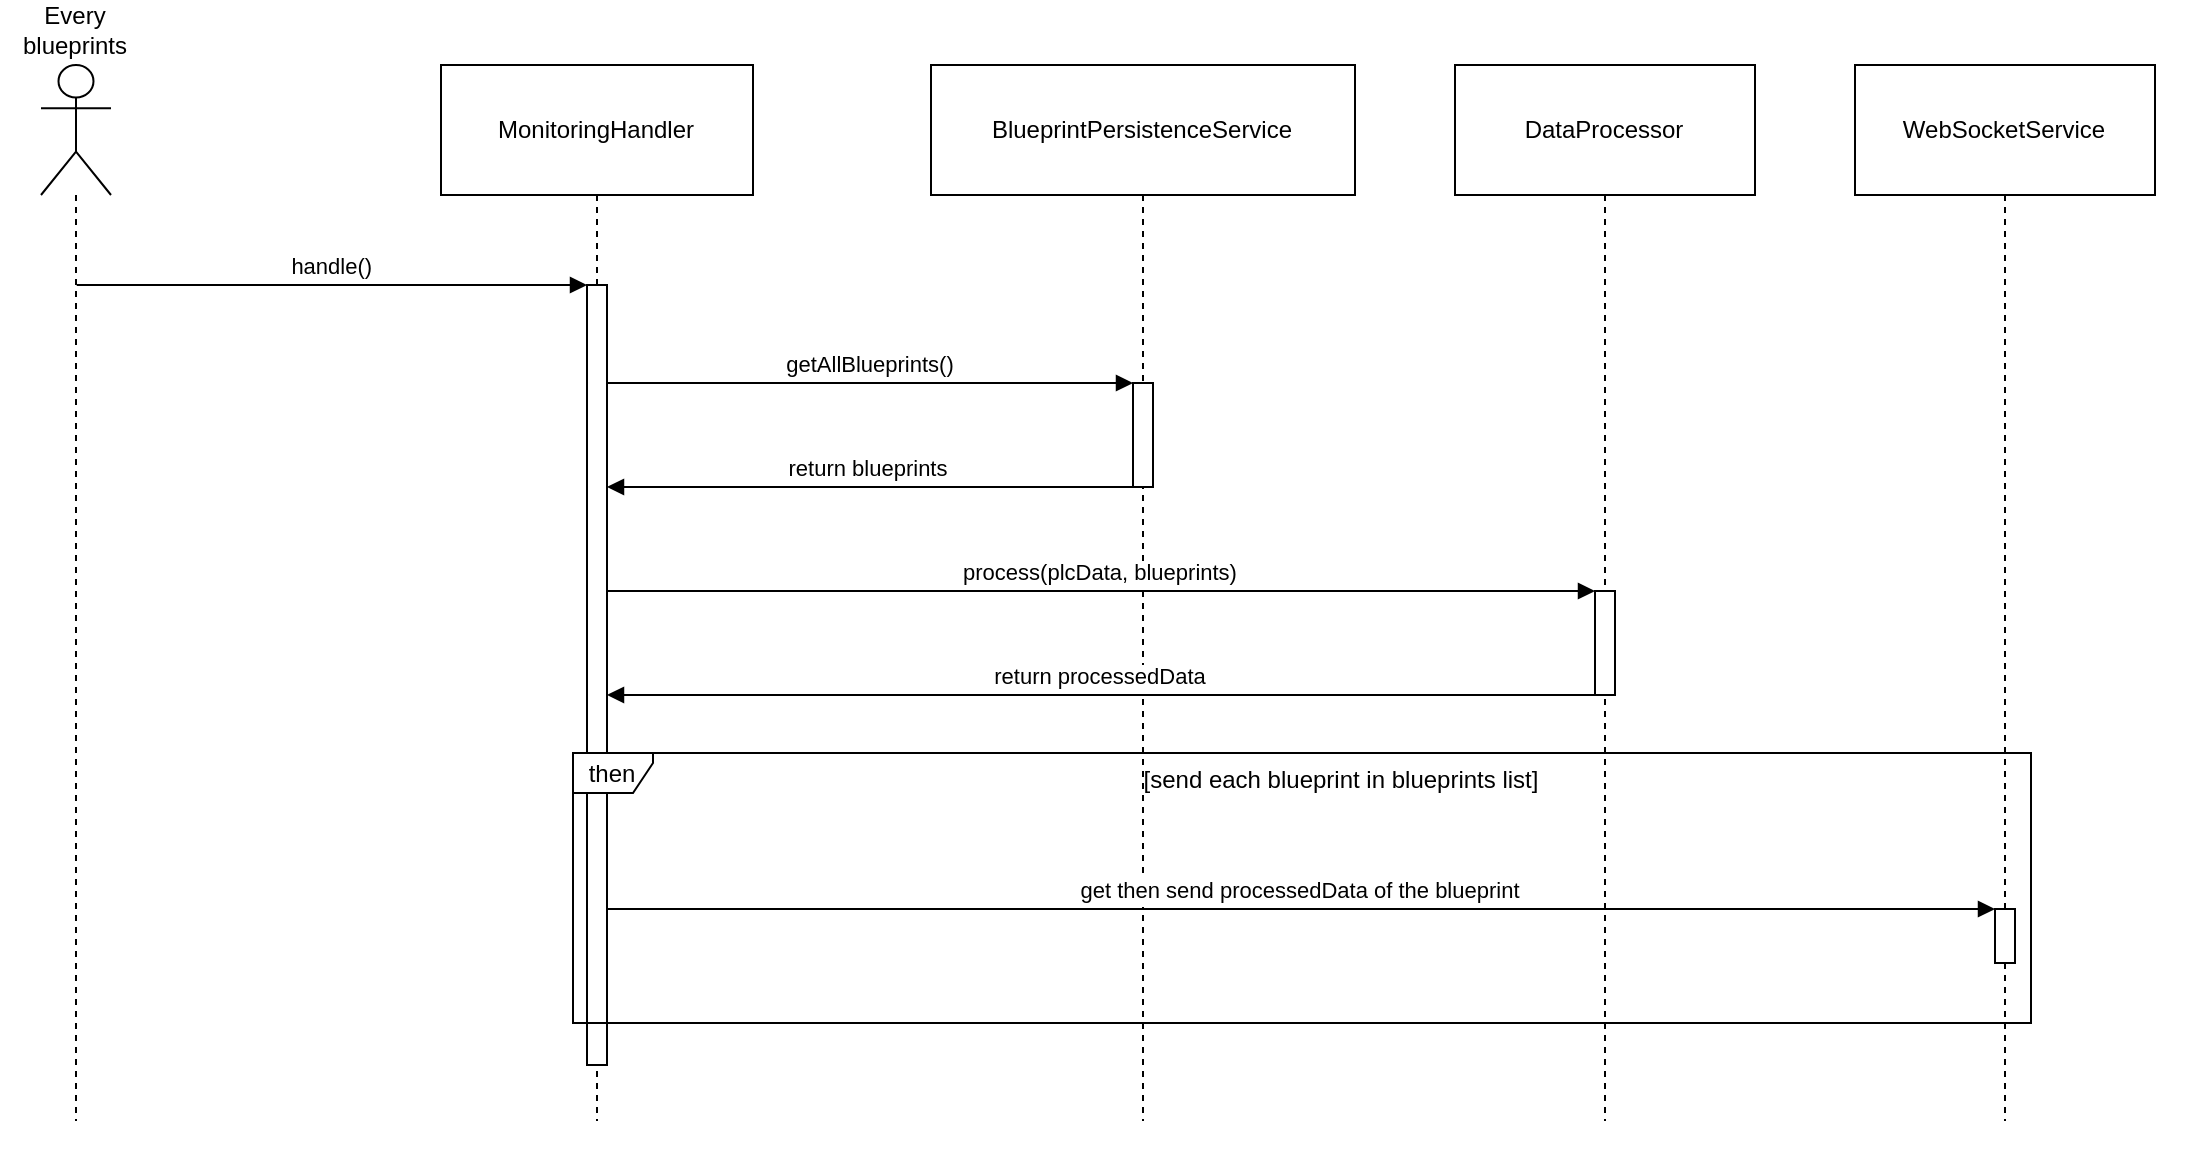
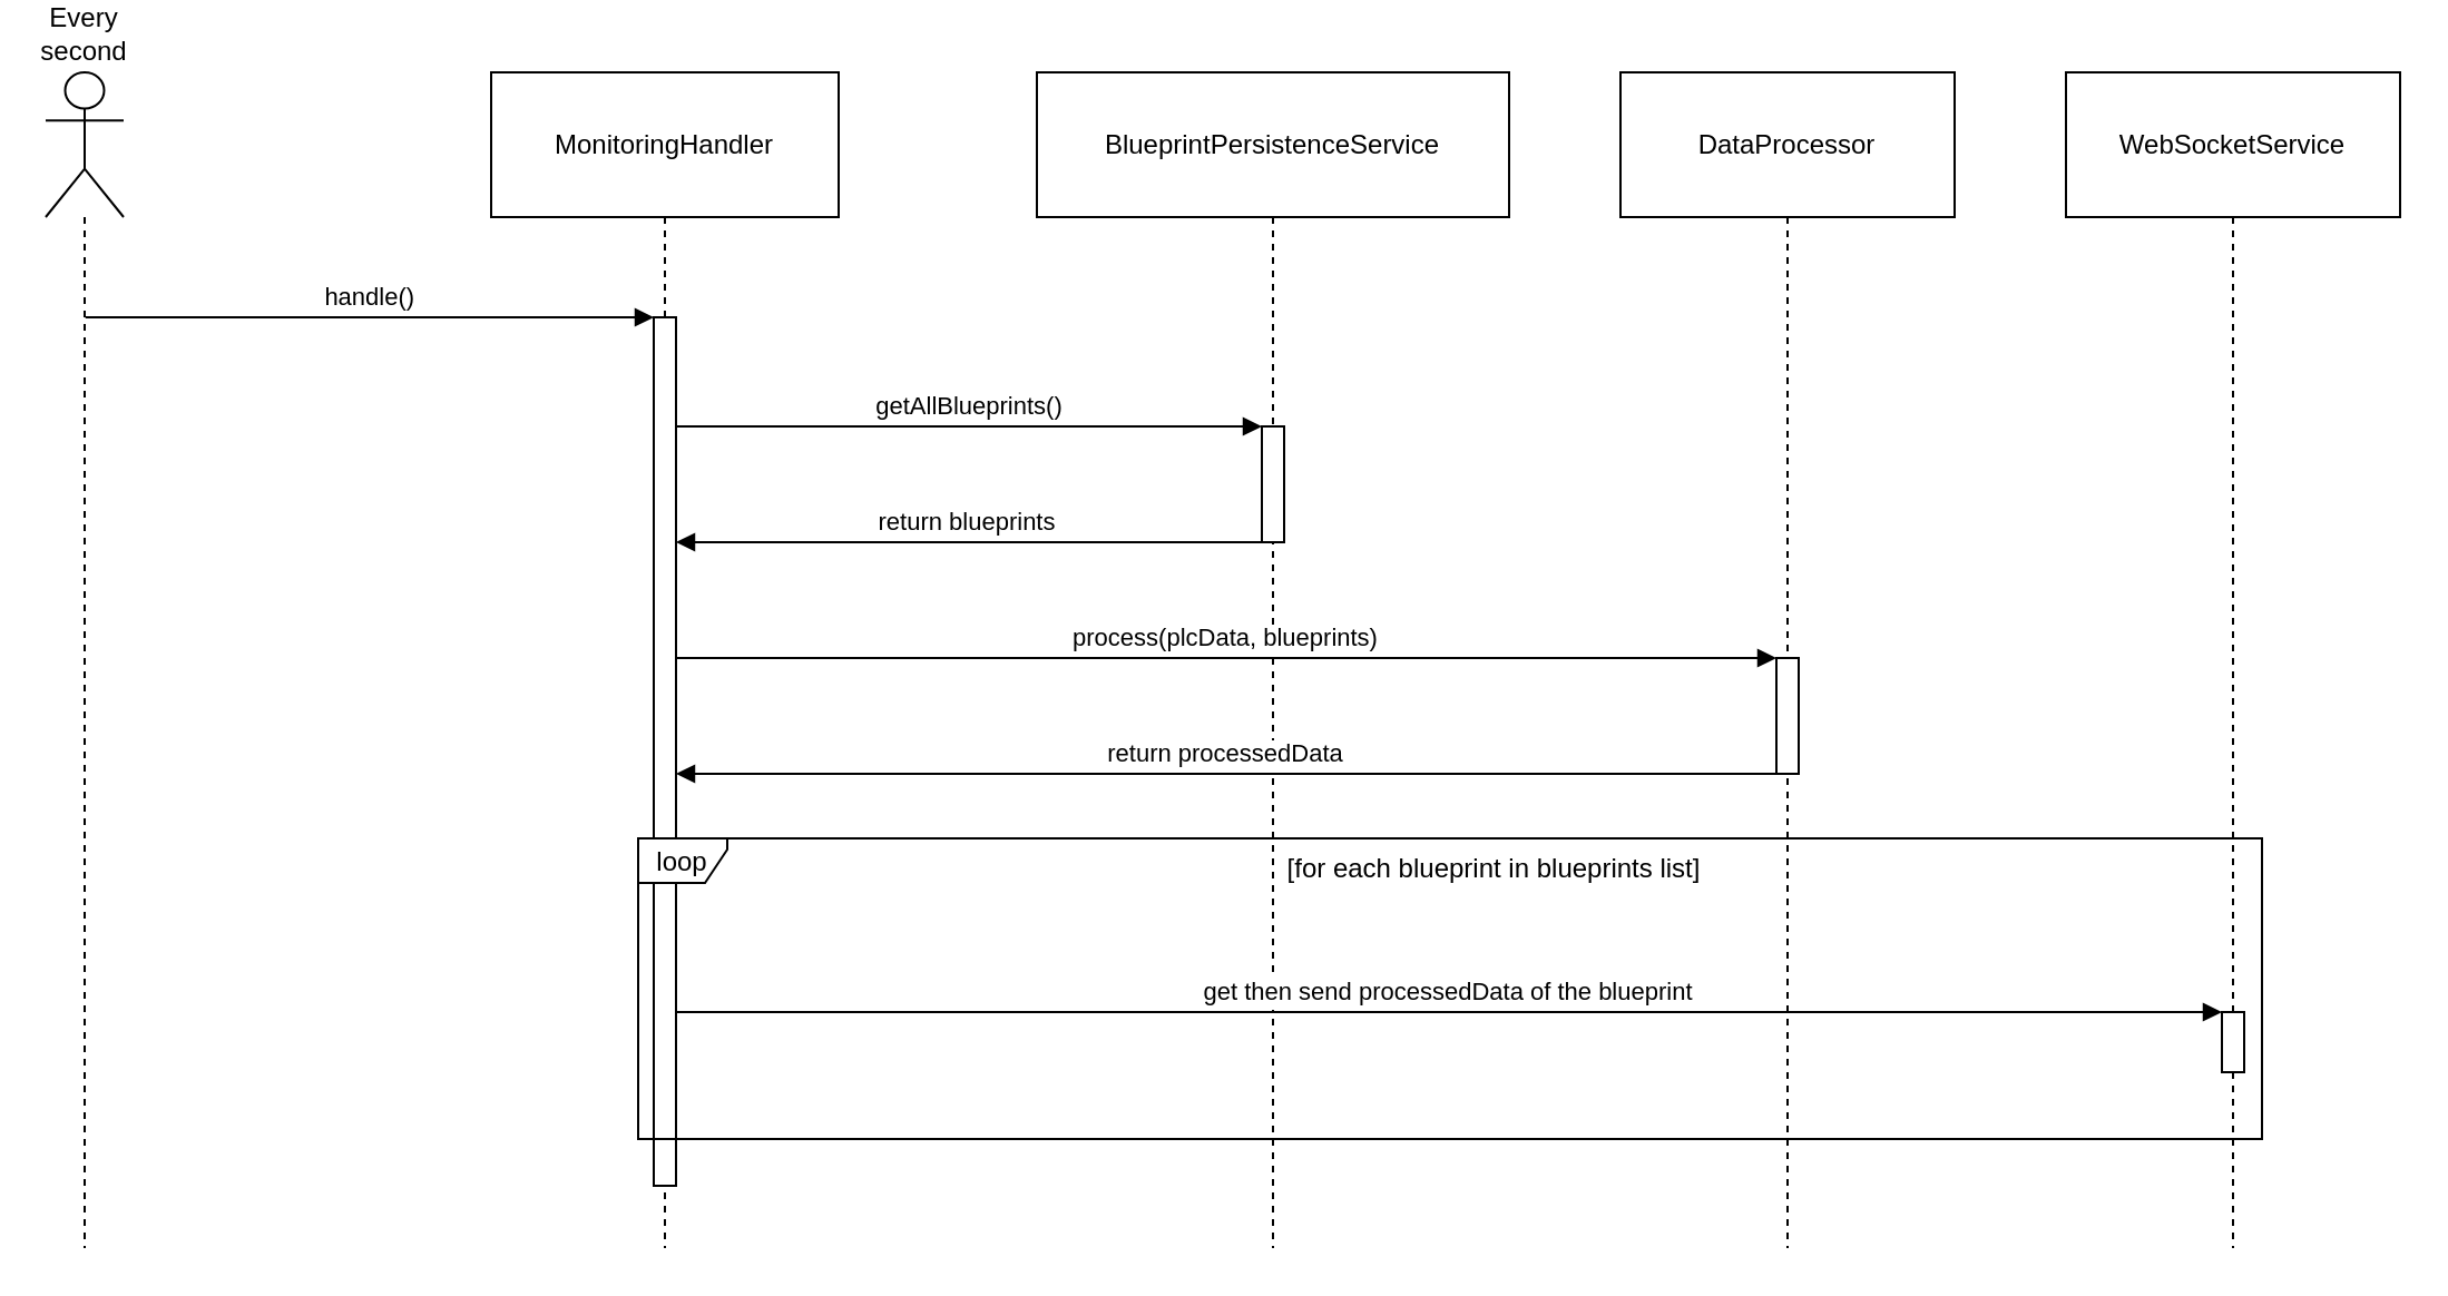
  <mxCell id="0" />
  <mxCell id="1" parent="0" />
- <mxCell id="2" value="Every blueprints" style="shape=umlLifeline;perimeter=lifelinePerimeter;whiteSpace=wrap;container=1;dropTarget=0;collapsible=0;recursiveResize=0;outlineConnect=0;portConstraint=eastwest;newEdgeStyle={&quot;edgeStyle&quot;:&quot;elbowEdgeStyle&quot;,&quot;elbow&quot;:&quot;vertical&quot;,&quot;curved&quot;:0,&quot;rounded&quot;:0};participant=umlActor;verticalAlign=bottom;labelPosition=center;verticalLabelPosition=top;align=center;size=65;" parent="1" vertex="1"><mxGeometry x="20" y="20" width="35" height="528" as="geometry" /></mxCell>
+ <mxCell id="2" value="Every second" style="shape=umlLifeline;perimeter=lifelinePerimeter;whiteSpace=wrap;container=1;dropTarget=0;collapsible=0;recursiveResize=0;outlineConnect=0;portConstraint=eastwest;newEdgeStyle={&quot;edgeStyle&quot;:&quot;elbowEdgeStyle&quot;,&quot;elbow&quot;:&quot;vertical&quot;,&quot;curved&quot;:0,&quot;rounded&quot;:0};participant=umlActor;verticalAlign=bottom;labelPosition=center;verticalLabelPosition=top;align=center;size=65;" parent="1" vertex="1"><mxGeometry x="20" y="20" width="35" height="528" as="geometry" /></mxCell>
  <mxCell id="3" value="MonitoringHandler" style="shape=umlLifeline;perimeter=lifelinePerimeter;whiteSpace=wrap;container=1;dropTarget=0;collapsible=0;recursiveResize=0;outlineConnect=0;portConstraint=eastwest;newEdgeStyle={&quot;edgeStyle&quot;:&quot;elbowEdgeStyle&quot;,&quot;elbow&quot;:&quot;vertical&quot;,&quot;curved&quot;:0,&quot;rounded&quot;:0};size=65;" parent="1" vertex="1"><mxGeometry x="220" y="20" width="156" height="528" as="geometry" /></mxCell>
  <mxCell id="4" value="" style="points=[];perimeter=orthogonalPerimeter;outlineConnect=0;targetShapes=umlLifeline;portConstraint=eastwest;newEdgeStyle={&quot;edgeStyle&quot;:&quot;elbowEdgeStyle&quot;,&quot;elbow&quot;:&quot;vertical&quot;,&quot;curved&quot;:0,&quot;rounded&quot;:0}" parent="3" vertex="1"><mxGeometry x="73" y="110" width="10" height="390" as="geometry" /></mxCell>
  <mxCell id="5" value="BlueprintPersistenceService" style="shape=umlLifeline;perimeter=lifelinePerimeter;whiteSpace=wrap;container=1;dropTarget=0;collapsible=0;recursiveResize=0;outlineConnect=0;portConstraint=eastwest;newEdgeStyle={&quot;edgeStyle&quot;:&quot;elbowEdgeStyle&quot;,&quot;elbow&quot;:&quot;vertical&quot;,&quot;curved&quot;:0,&quot;rounded&quot;:0};size=65;" parent="1" vertex="1"><mxGeometry x="465" y="20" width="212" height="528" as="geometry" /></mxCell>
  <mxCell id="6" value="" style="points=[];perimeter=orthogonalPerimeter;outlineConnect=0;targetShapes=umlLifeline;portConstraint=eastwest;newEdgeStyle={&quot;edgeStyle&quot;:&quot;elbowEdgeStyle&quot;,&quot;elbow&quot;:&quot;vertical&quot;,&quot;curved&quot;:0,&quot;rounded&quot;:0}" parent="5" vertex="1"><mxGeometry x="101" y="159" width="10" height="52" as="geometry" /></mxCell>
  <mxCell id="7" value="DataProcessor" style="shape=umlLifeline;perimeter=lifelinePerimeter;whiteSpace=wrap;container=1;dropTarget=0;collapsible=0;recursiveResize=0;outlineConnect=0;portConstraint=eastwest;newEdgeStyle={&quot;edgeStyle&quot;:&quot;elbowEdgeStyle&quot;,&quot;elbow&quot;:&quot;vertical&quot;,&quot;curved&quot;:0,&quot;rounded&quot;:0};size=65;" parent="1" vertex="1"><mxGeometry x="727" y="20" width="150" height="528" as="geometry" /></mxCell>
  <mxCell id="8" value="" style="points=[];perimeter=orthogonalPerimeter;outlineConnect=0;targetShapes=umlLifeline;portConstraint=eastwest;newEdgeStyle={&quot;edgeStyle&quot;:&quot;elbowEdgeStyle&quot;,&quot;elbow&quot;:&quot;vertical&quot;,&quot;curved&quot;:0,&quot;rounded&quot;:0}" parent="7" vertex="1"><mxGeometry x="70" y="263" width="10" height="52" as="geometry" /></mxCell>
  <mxCell id="9" value="WebSocketService" style="shape=umlLifeline;perimeter=lifelinePerimeter;whiteSpace=wrap;container=1;dropTarget=0;collapsible=0;recursiveResize=0;outlineConnect=0;portConstraint=eastwest;newEdgeStyle={&quot;edgeStyle&quot;:&quot;elbowEdgeStyle&quot;,&quot;elbow&quot;:&quot;vertical&quot;,&quot;curved&quot;:0,&quot;rounded&quot;:0};size=65;" parent="1" vertex="1"><mxGeometry x="927" y="20" width="150" height="528" as="geometry" /></mxCell>
- <mxCell id="10" value="then" style="shape=umlFrame;pointerEvents=0;dropTarget=0;strokeColor=#000000;height=20;width=40" parent="1" vertex="1"><mxGeometry x="286" y="364" width="729" height="135" as="geometry" /></mxCell>
- <mxCell id="11" value="[send each blueprint in blueprints list]" style="text;strokeColor=none;fillColor=none;align=center;verticalAlign=middle;whiteSpace=wrap;" parent="10" vertex="1"><mxGeometry x="40" width="689" height="27.551" as="geometry" /></mxCell>
+ <mxCell id="10" value="loop" style="shape=umlFrame;pointerEvents=0;dropTarget=0;strokeColor=#000000;height=20;width=40" parent="1" vertex="1"><mxGeometry x="286" y="364" width="729" height="135" as="geometry" /></mxCell>
+ <mxCell id="11" value="[for each blueprint in blueprints list]" style="text;strokeColor=none;fillColor=none;align=center;verticalAlign=middle;whiteSpace=wrap;" parent="10" vertex="1"><mxGeometry x="40" width="689" height="27.551" as="geometry" /></mxCell>
  <mxCell id="12" value="handle()" style="verticalAlign=bottom;endArrow=block;edgeStyle=elbowEdgeStyle;elbow=vertical;curved=0;rounded=0;" parent="1" edge="1"><mxGeometry x="0.003" relative="1" as="geometry"><Array as="points"><mxPoint x="207" y="130" /></Array><mxPoint x="37.867" y="130" as="sourcePoint" /><mxPoint x="293" y="130" as="targetPoint" /><mxPoint as="offset" /></mxGeometry></mxCell>
  <mxCell id="13" value="getAllBlueprints()" style="verticalAlign=bottom;endArrow=block;edgeStyle=elbowEdgeStyle;elbow=vertical;curved=0;rounded=0;" parent="1" source="4" target="6" edge="1"><mxGeometry x="0.001" relative="1" as="geometry"><Array as="points"><mxPoint x="447" y="179" /></Array><mxPoint as="offset" /></mxGeometry></mxCell>
  <mxCell id="14" value="return blueprints" style="verticalAlign=bottom;endArrow=block;edgeStyle=elbowEdgeStyle;elbow=vertical;curved=0;rounded=0;" parent="1" source="6" target="4" edge="1"><mxGeometry x="0.001" relative="1" as="geometry"><Array as="points"><mxPoint x="445" y="231" /></Array><mxPoint as="offset" /></mxGeometry></mxCell>
  <mxCell id="15" value="process(plcData, blueprints)" style="verticalAlign=bottom;endArrow=block;edgeStyle=elbowEdgeStyle;elbow=vertical;curved=0;rounded=0;" parent="1" source="4" target="8" edge="1"><mxGeometry relative="1" as="geometry"><Array as="points"><mxPoint x="563" y="283" /></Array></mxGeometry></mxCell>
  <mxCell id="16" value="return processedData" style="verticalAlign=bottom;endArrow=block;edgeStyle=elbowEdgeStyle;elbow=vertical;curved=0;rounded=0;" parent="1" source="8" target="4" edge="1"><mxGeometry relative="1" as="geometry"><Array as="points"><mxPoint x="560" y="335" /></Array></mxGeometry></mxCell>
  <mxCell id="17" value="get then send processedData of the blueprint" style="verticalAlign=bottom;endArrow=block;edgeStyle=elbowEdgeStyle;elbow=vertical;curved=0;rounded=0;" parent="1" edge="1"><mxGeometry relative="1" as="geometry"><Array as="points"><mxPoint x="663" y="442" /></Array><mxPoint x="303" y="442" as="sourcePoint" /><mxPoint x="997" y="442" as="targetPoint" /></mxGeometry></mxCell>
  <mxCell id="18" value="" style="points=[];perimeter=orthogonalPerimeter;outlineConnect=0;targetShapes=umlLifeline;portConstraint=eastwest;newEdgeStyle={&quot;edgeStyle&quot;:&quot;elbowEdgeStyle&quot;,&quot;elbow&quot;:&quot;vertical&quot;,&quot;curved&quot;:0,&quot;rounded&quot;:0}" parent="1" vertex="1"><mxGeometry x="997" y="442" width="10" height="27" as="geometry" /></mxCell>
